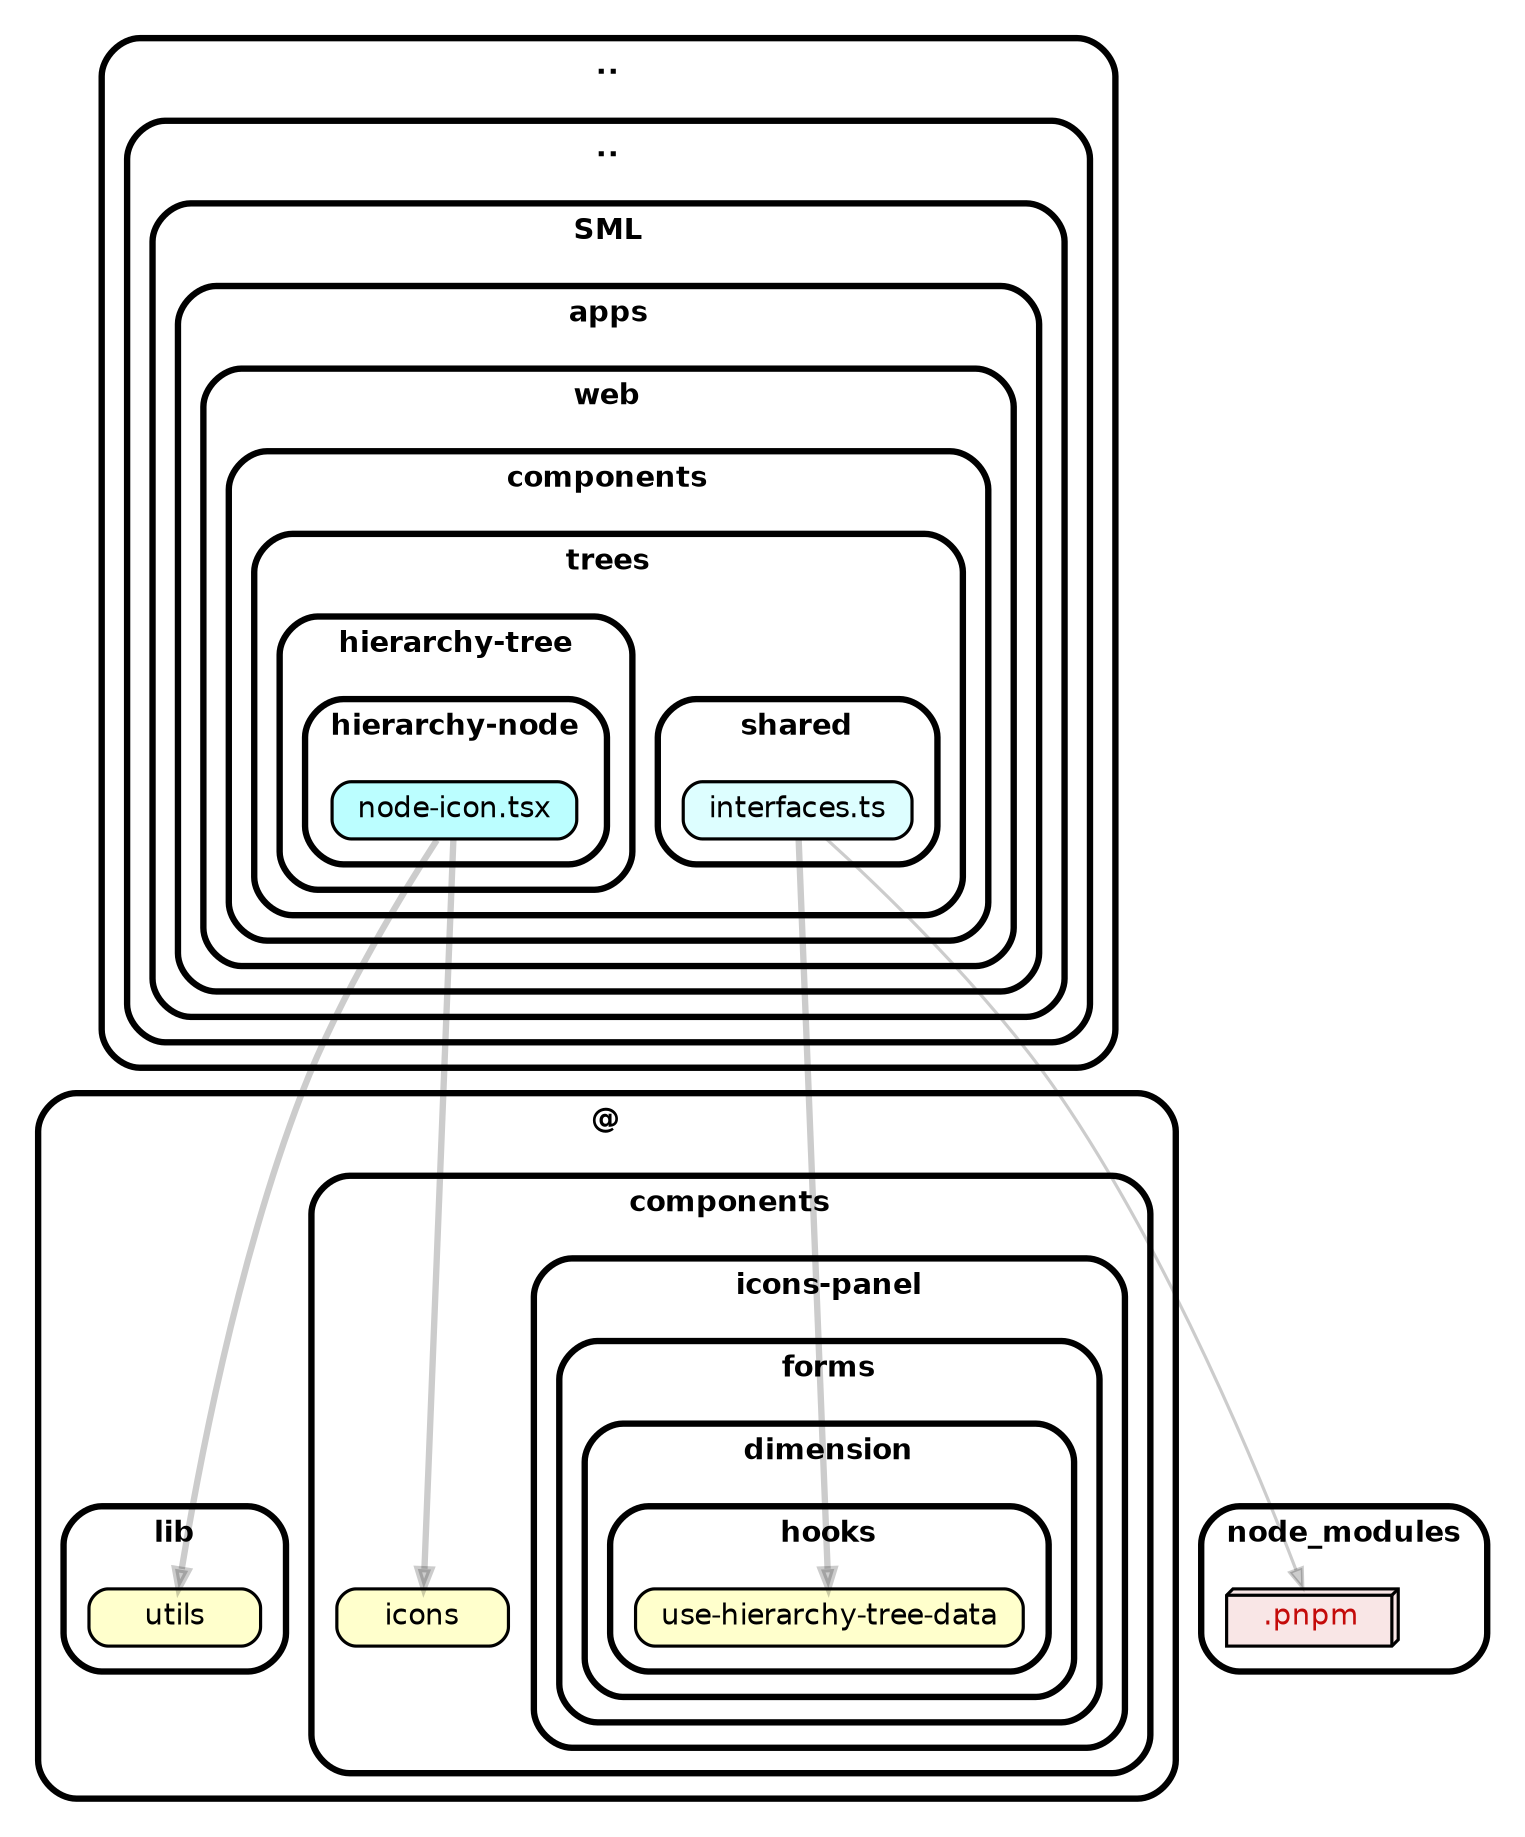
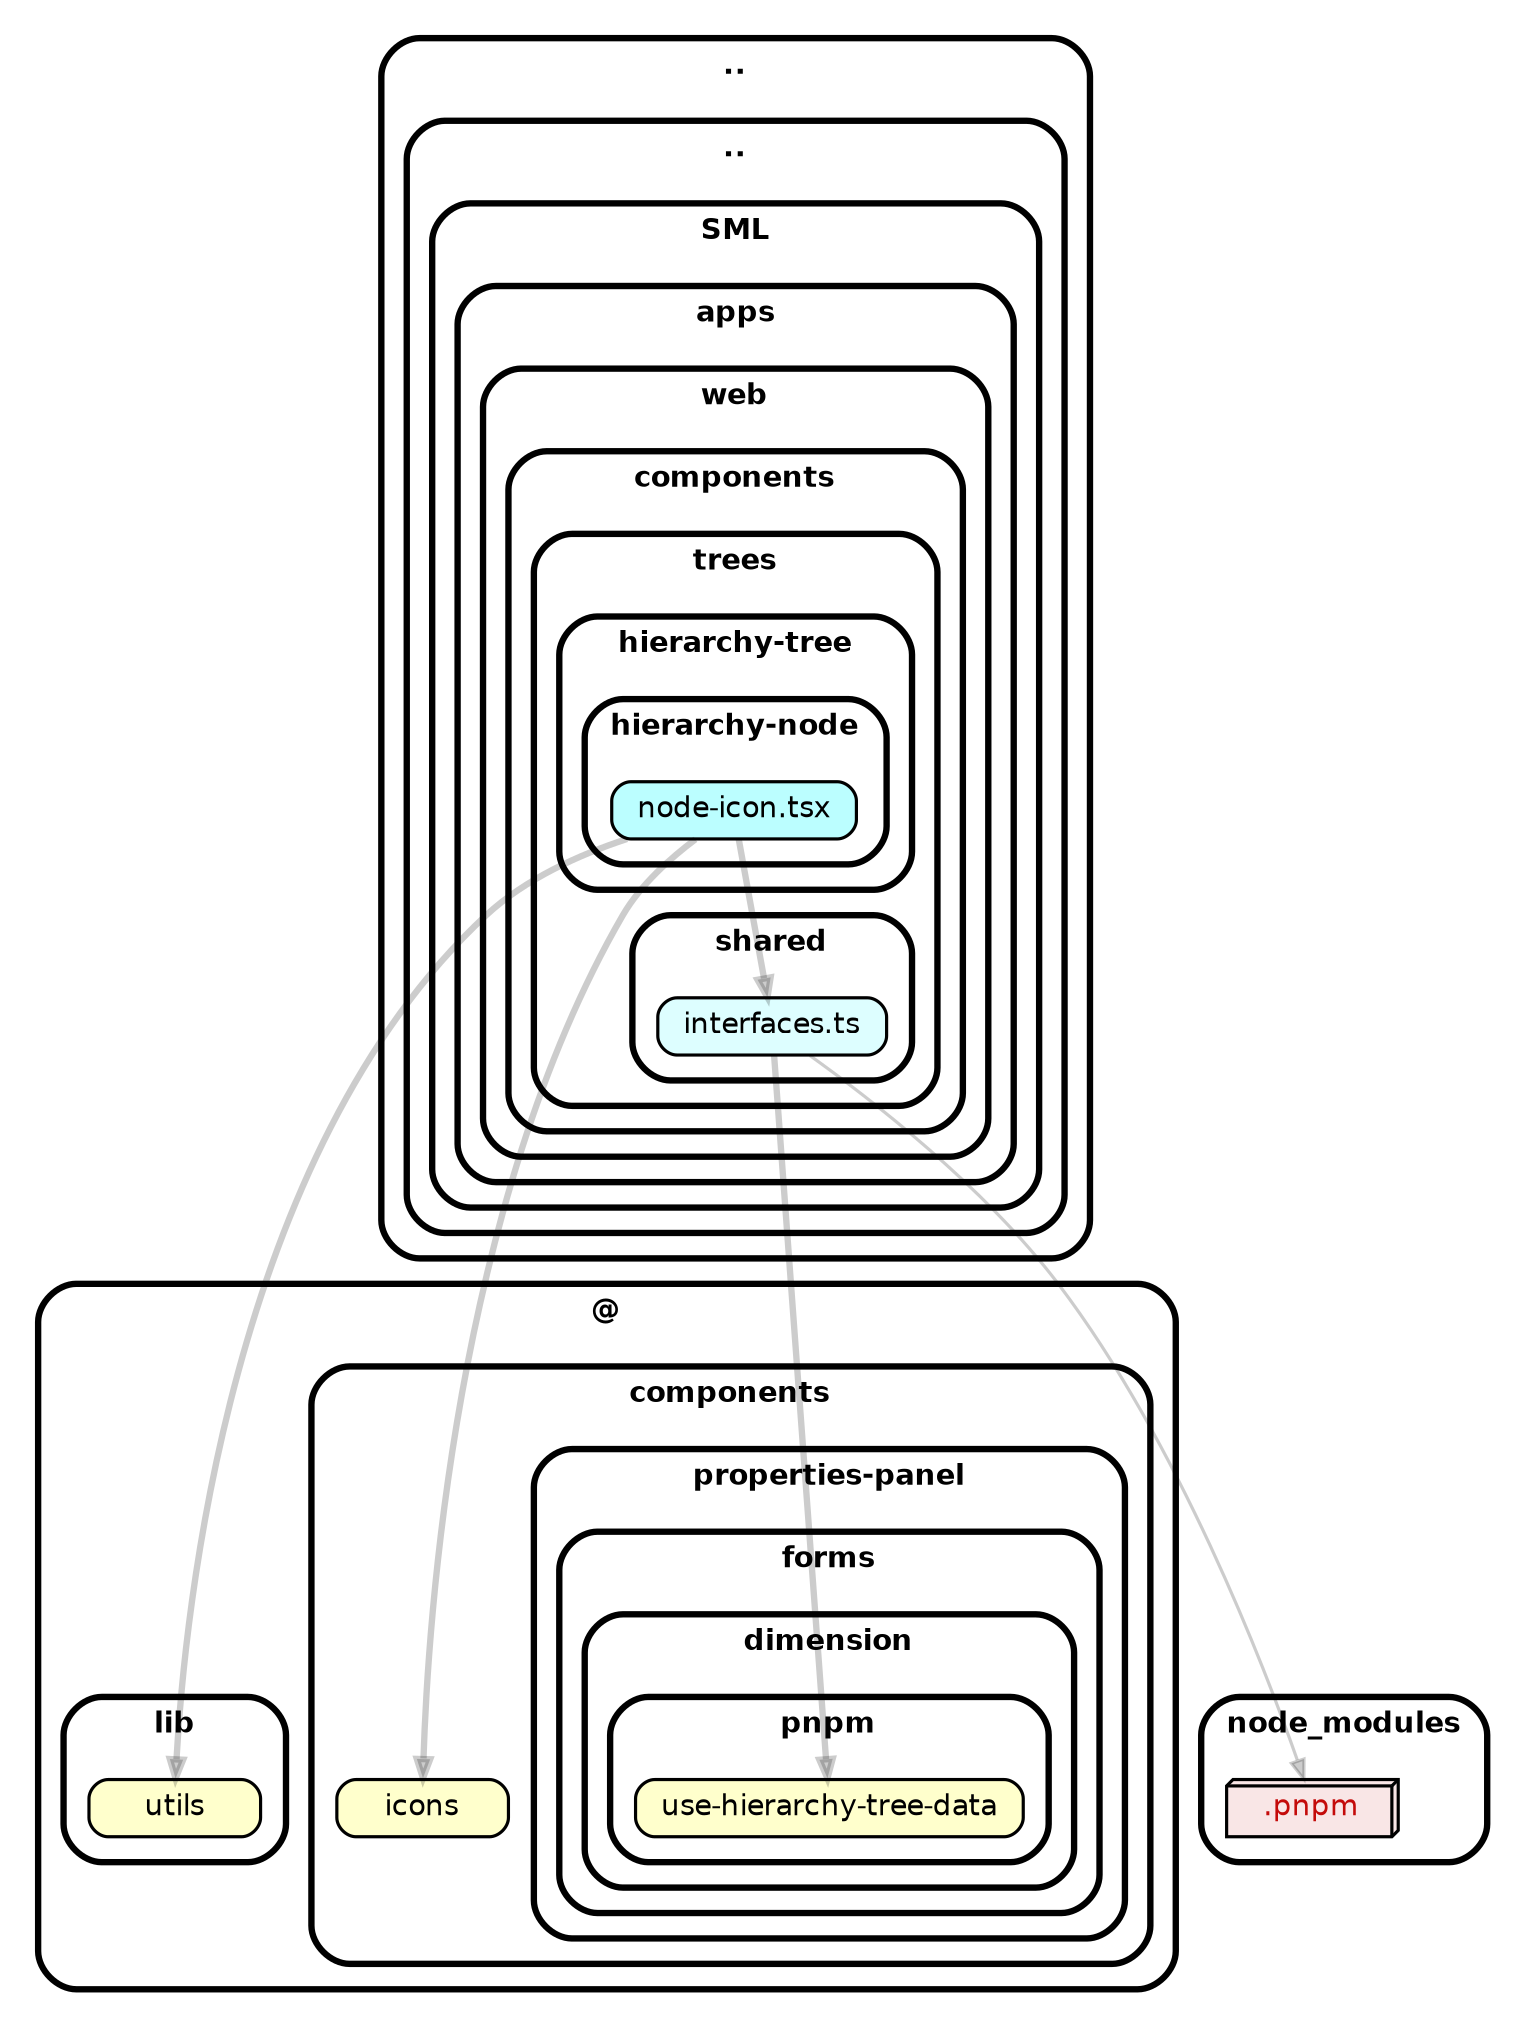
  strict digraph {
    compound=true
    fillcolor="#ffffff"
    fontname="Helvetica-bold"
    fontsize=9
    nodesep=0.16
    rankdir=TB
    ranksep=0.18
    splines=true
    style="rounded,bold,filled"
    node [color=black fillcolor="#ffffcc" fontcolor=black fontname=Helvetica fontsize=9 shape=box style="rounded, filled"]
    edge [arrowhead=normal arrowsize=0.6 color="#00000033" fontname=Helvetica fontsize=9 penwidth=2.0]
    n1 [fillcolor="#bbfeff" height=0.2 label=<node-icon.tsx>]
    n2 [fillcolor="#ddfeff" height=0.2 label=<interfaces.ts>]
    n3 [height=0.2 label=<use-hierarchy-tree-data>]
    n4 [height=0.2 label=<icons>]
    n5 [height=0.2 label=<utils>]
    n6 [fillcolor="#c40b0a1a" fontcolor="#c40b0a" height=0.2 label=<.pnpm> shape=box3d]
    subgraph cluster_1 {
      label=".."
      subgraph cluster_2 {
        label=".."
        subgraph cluster_3 {
          label=SML
          subgraph cluster_4 {
            label=apps
            subgraph cluster_5 {
              label=web
              subgraph cluster_6 {
                label=components
                subgraph cluster_7 {
                  label=trees
                  subgraph cluster_8 {
                    label="hierarchy-tree"
                    subgraph cluster_9 {
                      label="hierarchy-node"
                      n1
                    }
                  }
                  subgraph cluster_10 {
                    label=shared
                    n2
                  }
                }
              }
            }
          }
        }
      }
    }
    subgraph cluster_11 {
      label="@"
      subgraph cluster_12 {
        label=components
        n4
        subgraph cluster_13 {
-         label="icons-panel"
+         label="properties-panel"
          subgraph cluster_14 {
            label=forms
            subgraph cluster_15 {
              label=dimension
              subgraph cluster_16 {
-               label=hooks
+               label=pnpm
                n3
              }
            }
          }
        }
      }
      subgraph cluster_17 {
        label=lib
        n5
      }
    }
    subgraph cluster_18 {
      label=node_modules
      n6
    }
+   n1 -> n2
    n1 -> n4
    n1 -> n5
    n2 -> n3
    n2 -> n6 [penwidth=1.0]
  }
